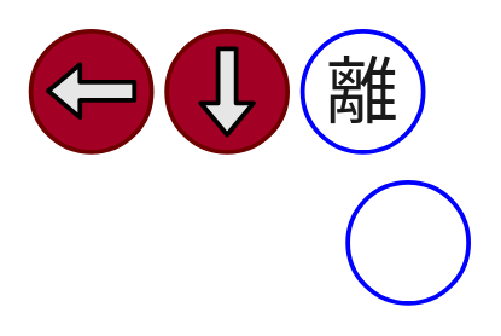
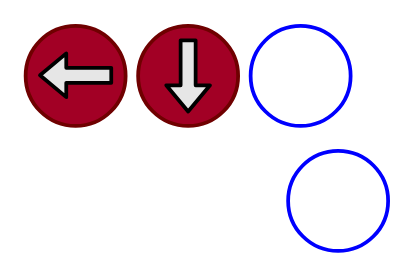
  <mxCell id="0" />
  <mxCell id="1" parent="0" />
  <mxCell id="2" value="" style="ellipse;whiteSpace=wrap;html=1;aspect=fixed;strokeWidth=3;fillColor=none;strokeColor=#0000FF;" parent="1" vertex="1"><mxGeometry x="230" y="120" width="80" height="80" as="geometry" /></mxCell>
  <mxCell id="3" value="" style="group" parent="1" vertex="1" connectable="0"><mxGeometry x="20" y="20" width="80" height="80" as="geometry" /></mxCell>
  <mxCell id="4" value="" style="ellipse;whiteSpace=wrap;html=1;aspect=fixed;strokeWidth=3;fillColor=#a20025;fontColor=#ffffff;strokeColor=#6F0000;" parent="3" vertex="1"><mxGeometry width="80" height="80" as="geometry" /></mxCell>
  <mxCell id="5" value="" style="shape=flexArrow;endArrow=classic;html=1;strokeWidth=3;strokeColor=default;fillColor=#E6E6E6;" parent="3" edge="1"><mxGeometry width="50" height="50" relative="1" as="geometry"><mxPoint x="70" y="39.5" as="sourcePoint" /><mxPoint x="10" y="39.5" as="targetPoint" /></mxGeometry></mxCell>
  <mxCell id="6" value="" style="group;rotation=-90;" parent="1" vertex="1" connectable="0"><mxGeometry x="110" y="20" width="80" height="80" as="geometry" /></mxCell>
  <mxCell id="7" value="" style="ellipse;whiteSpace=wrap;html=1;aspect=fixed;strokeWidth=3;fillColor=#a20025;fontColor=#ffffff;strokeColor=#6F0000;rotation=-90;" parent="6" vertex="1"><mxGeometry width="80" height="80" as="geometry" /></mxCell>
  <mxCell id="8" value="" style="shape=flexArrow;endArrow=classic;html=1;strokeWidth=3;strokeColor=default;fillColor=#E6E6E6;" parent="6" edge="1"><mxGeometry width="50" height="50" relative="1" as="geometry"><mxPoint x="40" y="10" as="sourcePoint" /><mxPoint x="40" y="70" as="targetPoint" /></mxGeometry></mxCell>
  <mxCell id="9" value="" style="group;fillColor=none;" vertex="1" connectable="0" parent="1"><mxGeometry x="200" y="20" width="80" height="80" as="geometry" /></mxCell>
  <mxCell id="10" value="" style="ellipse;whiteSpace=wrap;html=1;aspect=fixed;strokeWidth=3;fillColor=none;strokeColor=#0000FF;" vertex="1" parent="9"><mxGeometry width="80" height="80" as="geometry" /></mxCell>
- <mxCell id="11" value="&lt;font face=&quot;Verdana&quot; style=&quot;font-size: 48px;&quot;&gt;離&lt;br style=&quot;font-size: 48px;&quot;&gt;&lt;/font&gt;" style="text;strokeColor=none;align=center;fillColor=none;html=1;verticalAlign=middle;whiteSpace=wrap;rounded=0;fontSize=48;labelBorderColor=none;fontColor=#1A1A1A;" vertex="1" parent="9"><mxGeometry y="15" width="80" height="50" as="geometry" /></mxCell>
